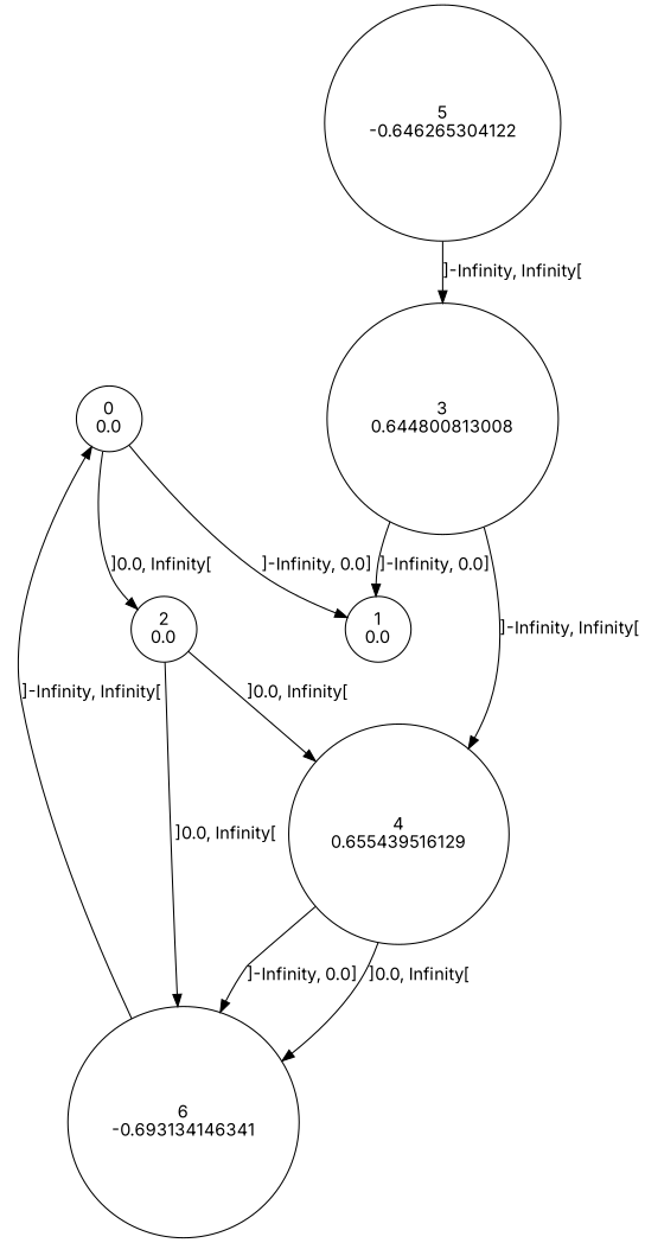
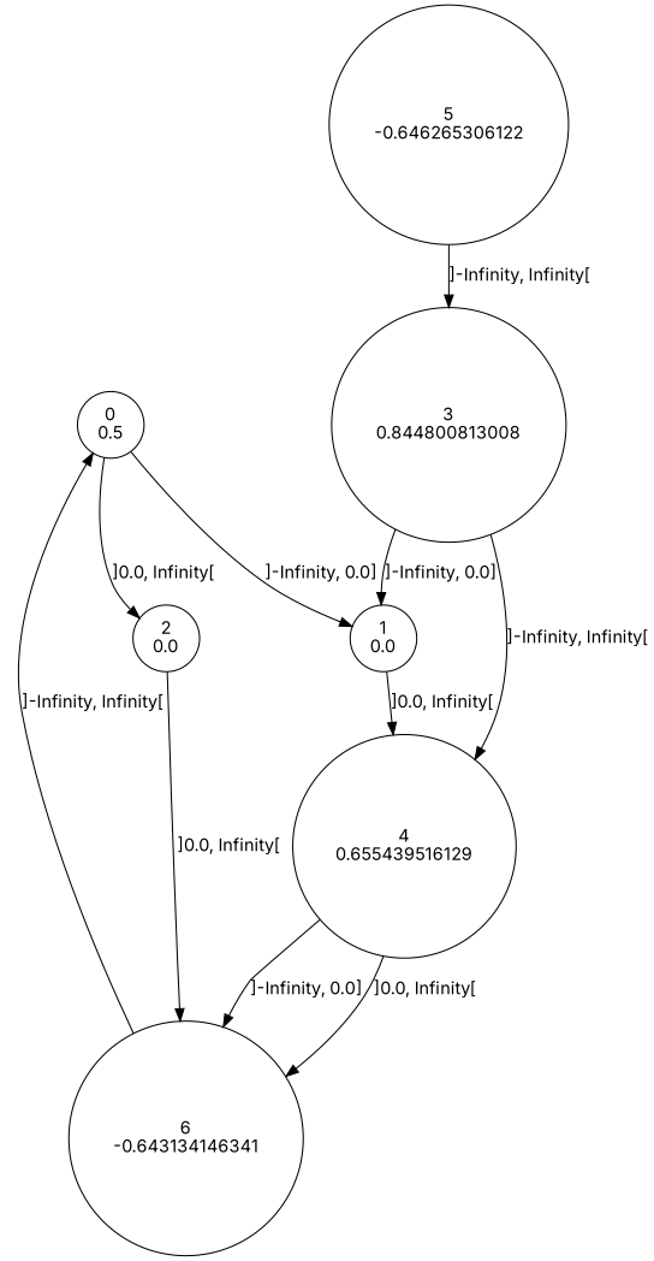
  digraph {
    fontname=Inter
    node [fontname=Inter shape=circle]
    edge [fontname=Inter]
-   n1 [label="0\n0.0"]
+   n1 [label="0\n0.5"]
    n2 [label="1\n0.0"]
    n3 [label="2\n0.0"]
    n4 [label="4\n0.655439516129"]
-   n5 [label="6\n-0.693134146341"]
-   n6 [label="3\n0.644800813008"]
-   n7 [label="5\n-0.646265304122"]
+   n5 [label="6\n-0.643134146341"]
+   n6 [label="3\n0.844800813008"]
+   n7 [label="5\n-0.646265306122"]
    n1 -> n2 [label="]-Infinity, 0.0]"]
    n1 -> n3 [label="]0.0, Infinity["]
-   n3 -> n4 [label="]0.0, Infinity["]
+   n2 -> n4 [label="]0.0, Infinity["]
    n3 -> n5 [label="]0.0, Infinity["]
    n4 -> n5 [label="]-Infinity, 0.0]"]
    n4 -> n5 [label="]0.0, Infinity["]
    n5 -> n1 [label="]-Infinity, Infinity["]
    n6 -> n2 [label="]-Infinity, 0.0]"]
    n6 -> n4 [label="]-Infinity, Infinity["]
    n7 -> n6 [label="]-Infinity, Infinity["]
  }
